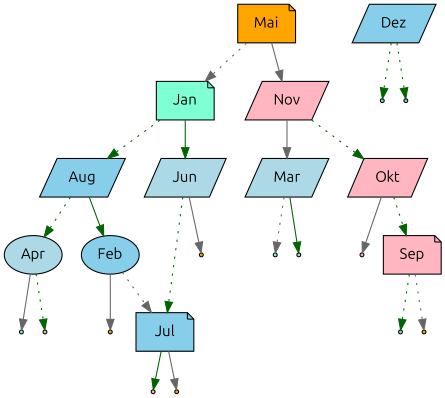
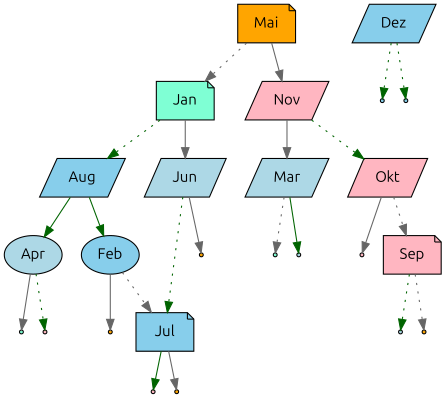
  digraph {
    fontname=Ubuntu
    node [fillcolor=lightpink fontname=Ubuntu shape=point style=filled]
    edge [color=darkgreen fontname=Ubuntu style=dotted]
    Mai [fillcolor=orange shape=note]
    Jan [fillcolor=aquamarine shape=note]
    Nov [shape=parallelogram]
    Aug [fillcolor=skyblue shape=parallelogram]
    Jun [fillcolor=lightblue shape=parallelogram]
    Mar [fillcolor=lightblue shape=parallelogram]
    Okt [shape=parallelogram]
    Apr [fillcolor=lightblue shape=ellipse]
    Feb [fillcolor=skyblue shape=ellipse]
    Jul [fillcolor=skyblue shape=note]
    null5 [fillcolor=orange]
    null8 [fillcolor=aquamarine]
    null9 [fillcolor=lightblue]
    null10
    Sep [shape=note]
    null0 [fillcolor=aquamarine]
    null1
    null2 [fillcolor=orange]
    null6
    null7 [fillcolor=orange]
    Dez [fillcolor=skyblue shape=parallelogram]
    null3 [fillcolor=skyblue]
    null4 [fillcolor=skyblue]
    null11 [fillcolor=lightblue]
    null12 [fillcolor=orange]
    Mai -> Jan [color=gray40]
    Mai -> Nov [color=gray40 style=solid]
    Jan -> Aug
-   Jan -> Jun [style=solid]
+   Jan -> Jun [color=gray40 style=solid]
    Nov -> Mar [color=gray40 style=solid]
    Nov -> Okt
-   Aug -> Apr
+   Aug -> Apr [style=solid]
    Aug -> Feb [style=solid]
    Jun -> Jul
    Jun -> null5 [color=gray40 style=solid]
    Mar -> null8 [color=gray40]
    Mar -> null9 [style=solid]
    Okt -> null10 [color=gray40 style=solid]
-   Okt -> Sep
+   Okt -> Sep [color=gray40]
    Apr -> null0 [color=gray40 style=solid]
    Apr -> null1
    Feb -> Jul [color=gray40]
    Feb -> null2 [color=gray40 style=solid]
    Jul -> null6 [style=solid]
    Jul -> null7 [color=gray40 style=solid]
    Sep -> null11
    Sep -> null12 [color=gray40]
    Dez -> null3
    Dez -> null4
  }
